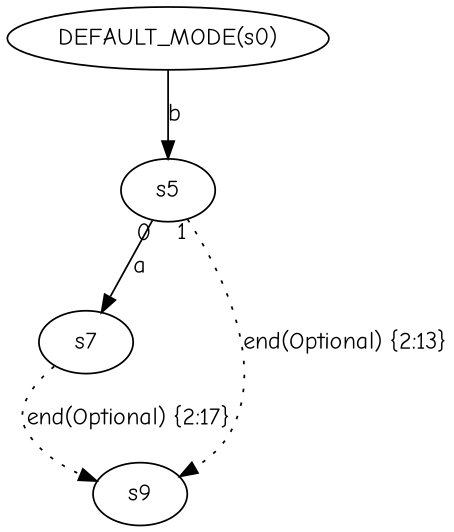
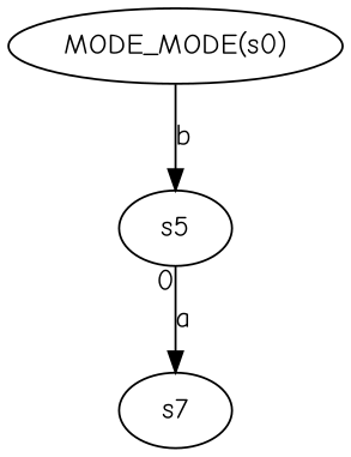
  digraph {
    fontname="Comic Neue"
    rankdir=TB
    node [fontname="Comic Neue"]
    edge [fontname="Comic Neue"]
-   "DEFAULT_MODE(s0)"
+   "DEFAULT_MODE(s0)" [label="MODE_MODE(s0)"]
    s5
    s7
-   s9
    "DEFAULT_MODE(s0)" -> s5 [label=b]
    s5 -> s7 [label=a taillabel=0]
-   s5 -> s9 [label="end(Optional) {2:13}" style=dotted taillabel=1]
-   s7 -> s9 [label="end(Optional) {2:17}" style=dotted]
  }
